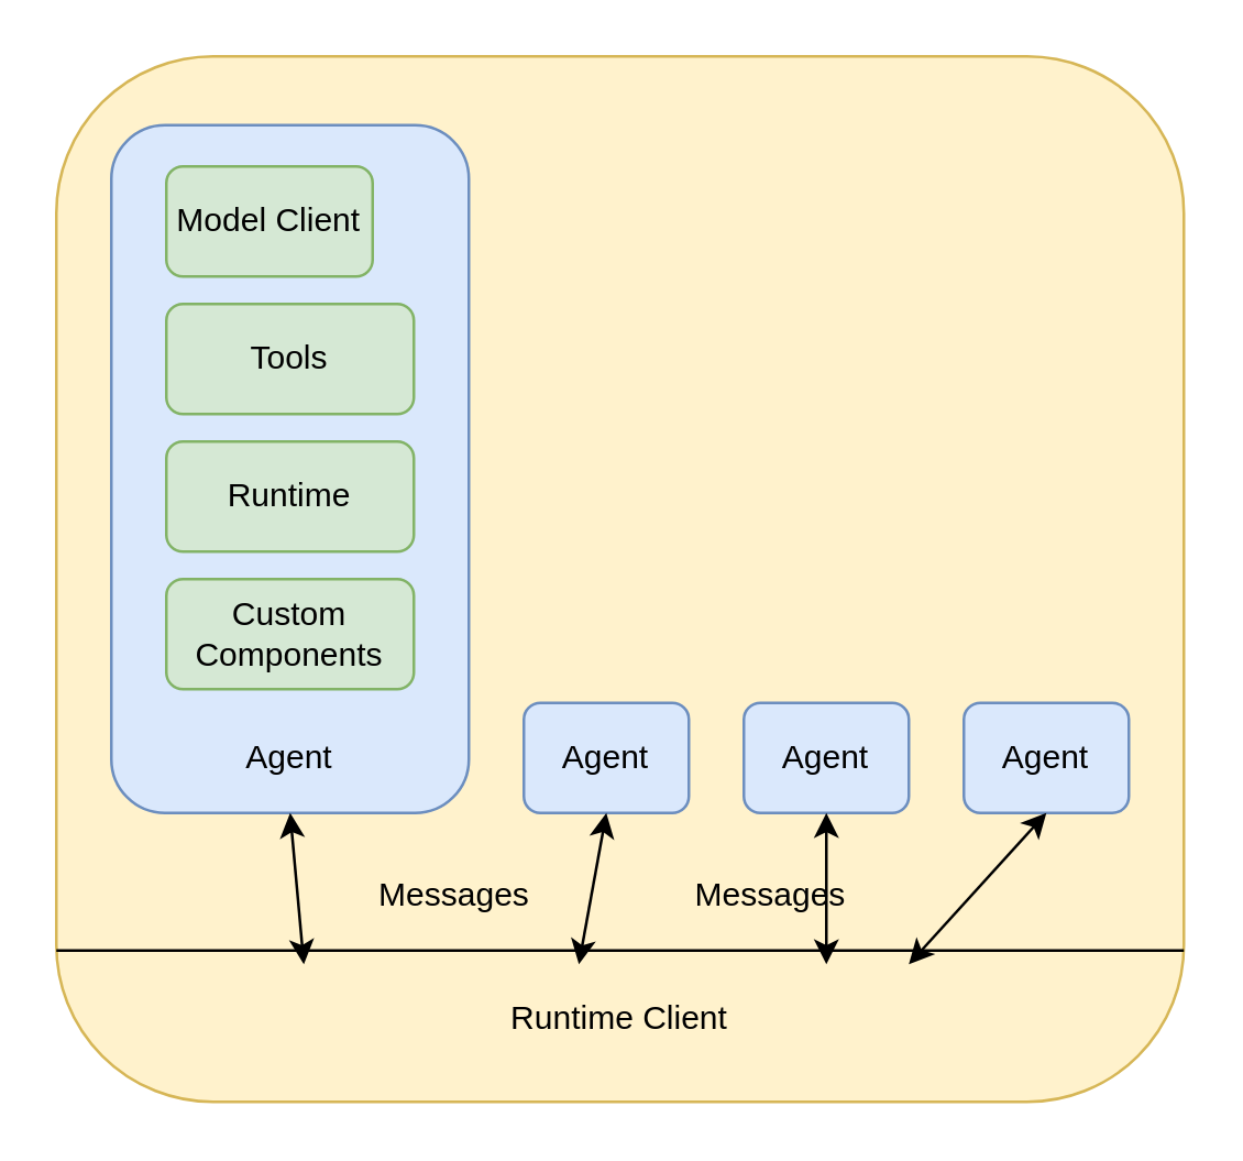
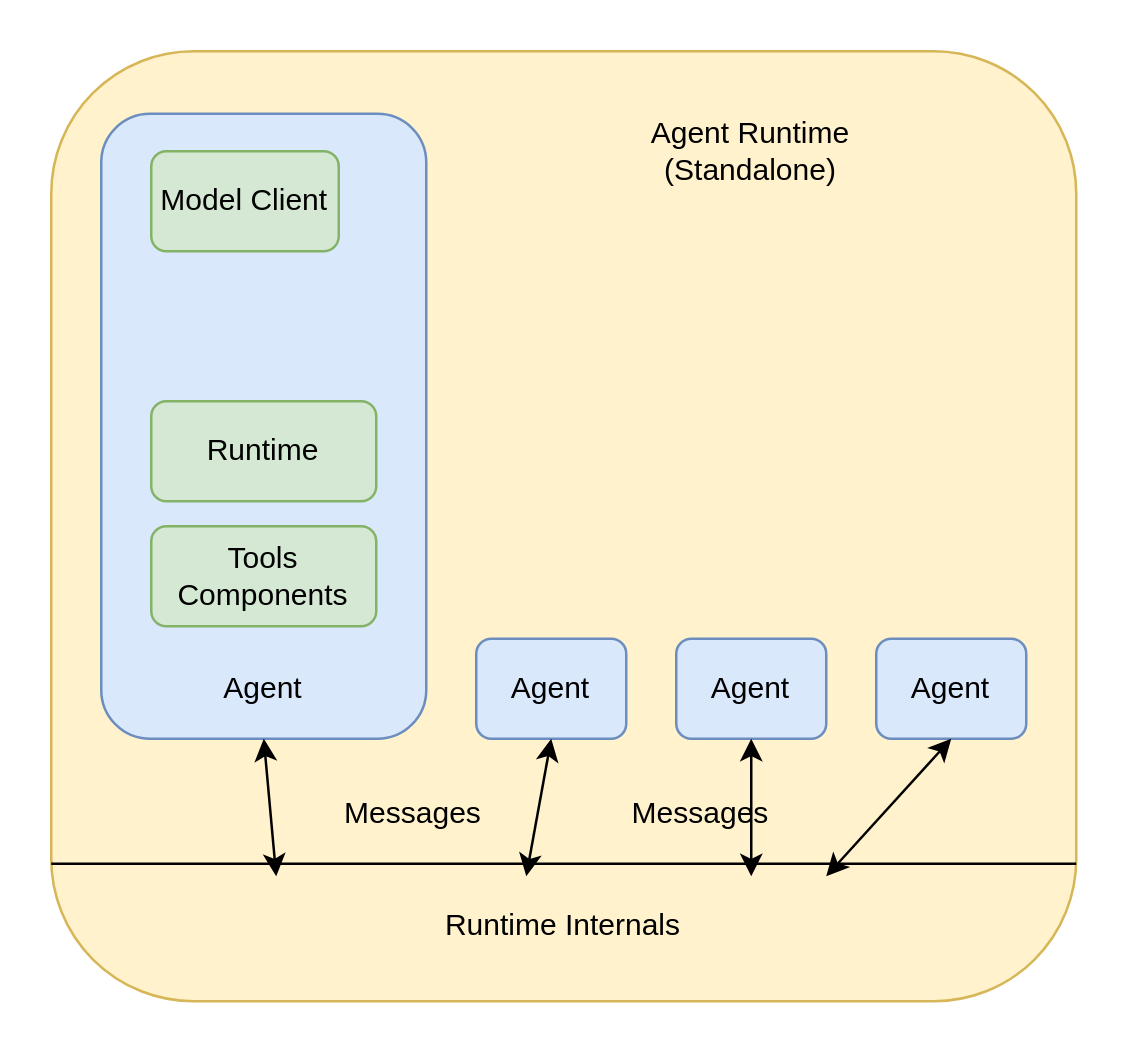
  <mxCell id="0" />
  <mxCell id="1" parent="0" />
  <mxCell id="2" value="" style="rounded=1;whiteSpace=wrap;html=1;fillColor=#fff2cc;strokeColor=#d6b656;" parent="1" vertex="1"><mxGeometry x="20" y="20" width="410" height="380" as="geometry" /></mxCell>
  <mxCell id="3" value="Agent" style="rounded=1;whiteSpace=wrap;html=1;fillColor=#dae8fc;strokeColor=#6c8ebf;" parent="1" vertex="1"><mxGeometry x="190" y="255" width="60" height="40" as="geometry" /></mxCell>
  <mxCell id="4" value="" style="rounded=1;whiteSpace=wrap;html=1;fillColor=#dae8fc;strokeColor=#6c8ebf;" parent="1" vertex="1"><mxGeometry x="40" y="45" width="130" height="250" as="geometry" /></mxCell>
  <mxCell id="5" value="Model Client" style="rounded=1;whiteSpace=wrap;html=1;fillColor=#d5e8d4;strokeColor=#82b366;" parent="1" vertex="1"><mxGeometry x="60" y="60" width="75" height="40" as="geometry" /></mxCell>
- <mxCell id="6" value="Tools" style="rounded=1;whiteSpace=wrap;html=1;fillColor=#d5e8d4;strokeColor=#82b366;" parent="1" vertex="1"><mxGeometry x="60" y="110" width="90" height="40" as="geometry" /></mxCell>
  <mxCell id="7" value="Runtime" style="rounded=1;whiteSpace=wrap;html=1;fillColor=#d5e8d4;strokeColor=#82b366;" parent="1" vertex="1"><mxGeometry x="60" y="160" width="90" height="40" as="geometry" /></mxCell>
- <mxCell id="8" value="Custom Components" style="rounded=1;whiteSpace=wrap;html=1;fillColor=#d5e8d4;strokeColor=#82b366;" parent="1" vertex="1"><mxGeometry x="60" y="210" width="90" height="40" as="geometry" /></mxCell>
+ <mxCell id="8" value="Tools Components" style="rounded=1;whiteSpace=wrap;html=1;fillColor=#d5e8d4;strokeColor=#82b366;" parent="1" vertex="1"><mxGeometry x="60" y="210" width="90" height="40" as="geometry" /></mxCell>
  <mxCell id="9" value="Agent" style="text;html=1;align=center;verticalAlign=middle;whiteSpace=wrap;rounded=0;" parent="1" vertex="1"><mxGeometry x="75" y="260" width="60" height="30" as="geometry" /></mxCell>
  <mxCell id="10" value="Agent" style="rounded=1;whiteSpace=wrap;html=1;fillColor=#dae8fc;strokeColor=#6c8ebf;" parent="1" vertex="1"><mxGeometry x="270" y="255" width="60" height="40" as="geometry" /></mxCell>
  <mxCell id="11" value="Agent" style="rounded=1;whiteSpace=wrap;html=1;fillColor=#dae8fc;strokeColor=#6c8ebf;" parent="1" vertex="1"><mxGeometry x="350" y="255" width="60" height="40" as="geometry" /></mxCell>
  <mxCell id="12" style="rounded=0;orthogonalLoop=1;jettySize=auto;html=1;exitX=0.5;exitY=1;exitDx=0;exitDy=0;startArrow=classic;startFill=1;" parent="1" source="3" edge="1"><mxGeometry relative="1" as="geometry"><mxPoint x="83" y="305" as="sourcePoint" /><mxPoint x="210" y="350" as="targetPoint" /></mxGeometry></mxCell>
  <mxCell id="13" style="rounded=0;orthogonalLoop=1;jettySize=auto;html=1;exitX=0.5;exitY=1;exitDx=0;exitDy=0;startArrow=classic;startFill=1;" parent="1" source="10" edge="1"><mxGeometry relative="1" as="geometry"><mxPoint x="230" y="305" as="sourcePoint" /><mxPoint x="300" y="350" as="targetPoint" /></mxGeometry></mxCell>
  <mxCell id="14" style="rounded=0;orthogonalLoop=1;jettySize=auto;html=1;exitX=0.5;exitY=1;exitDx=0;exitDy=0;startArrow=classic;startFill=1;" parent="1" source="11" edge="1"><mxGeometry relative="1" as="geometry"><mxPoint x="310" y="305" as="sourcePoint" /><mxPoint x="330" y="350" as="targetPoint" /></mxGeometry></mxCell>
+ <mxCell id="15" value="Agent Runtime (Standalone)" style="text;html=1;align=center;verticalAlign=middle;whiteSpace=wrap;rounded=0;" parent="1" vertex="1"><mxGeometry x="235" y="45" width="130" height="30" as="geometry" /></mxCell>
  <mxCell id="16" value="Messages" style="text;html=1;align=center;verticalAlign=middle;whiteSpace=wrap;rounded=0;" parent="1" vertex="1"><mxGeometry x="135" y="310" width="60" height="30" as="geometry" /></mxCell>
  <mxCell id="17" value="" style="endArrow=none;html=1;rounded=0;" parent="1" target="2" edge="1"><mxGeometry width="50" height="50" relative="1" as="geometry"><mxPoint x="20" y="345" as="sourcePoint" /><mxPoint x="70" y="295" as="targetPoint" /><Array as="points"><mxPoint x="430" y="345" /></Array></mxGeometry></mxCell>
- <mxCell id="18" value="Runtime Client" style="text;html=1;align=center;verticalAlign=middle;whiteSpace=wrap;rounded=0;" parent="1" vertex="1"><mxGeometry x="170" y="355" width="110" height="30" as="geometry" /></mxCell>
+ <mxCell id="18" value="Runtime Internals" style="text;html=1;align=center;verticalAlign=middle;whiteSpace=wrap;rounded=0;" parent="1" vertex="1"><mxGeometry x="170" y="355" width="110" height="30" as="geometry" /></mxCell>
  <mxCell id="19" value="Messages" style="text;html=1;align=center;verticalAlign=middle;whiteSpace=wrap;rounded=0;" parent="1" vertex="1"><mxGeometry x="250" y="310" width="60" height="30" as="geometry" /></mxCell>
  <mxCell id="20" style="rounded=0;orthogonalLoop=1;jettySize=auto;html=1;exitX=0.5;exitY=1;exitDx=0;exitDy=0;startArrow=classic;startFill=1;" parent="1" source="4" edge="1"><mxGeometry relative="1" as="geometry"><mxPoint x="230" y="305" as="sourcePoint" /><mxPoint x="110" y="350" as="targetPoint" /></mxGeometry></mxCell>
